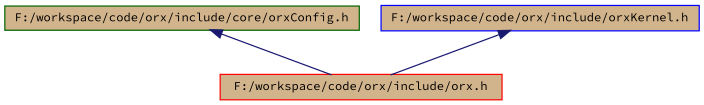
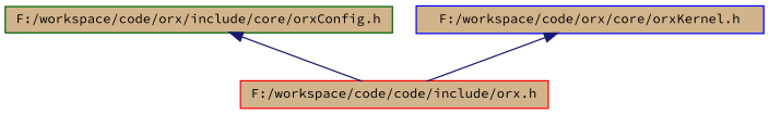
  digraph {
    fontname="Source Code Pro"
    node [fillcolor=tan fontname="Source Code Pro" fontsize=10 shape=record style=filled]
    edge [color=midnightblue dir=back fontname="Source Code Pro" fontsize=10 labelfontname=FreeSans labelfontsize=10 style=solid]
    n1 [color=darkgreen fontcolor=black height=0.2 label="F:/workspace/code/orx/include/core/orxConfig.h" width=0.4]
-   n2 [color=red height=0.2 label="F:/workspace/code/orx/include/orx.h" width=0.4]
-   n3 [color=blue height=0.2 label="F:/workspace/code/orx/include/orxKernel.h" width=0.4]
+   n2 [color=red height=0.2 label="F:/workspace/code/code/include/orx.h" width=0.4]
+   n3 [color=blue height=0.2 label="F:/workspace/code/orx/core/orxKernel.h" width=0.4]
    n1 -> n2
    n3 -> n2
  }
